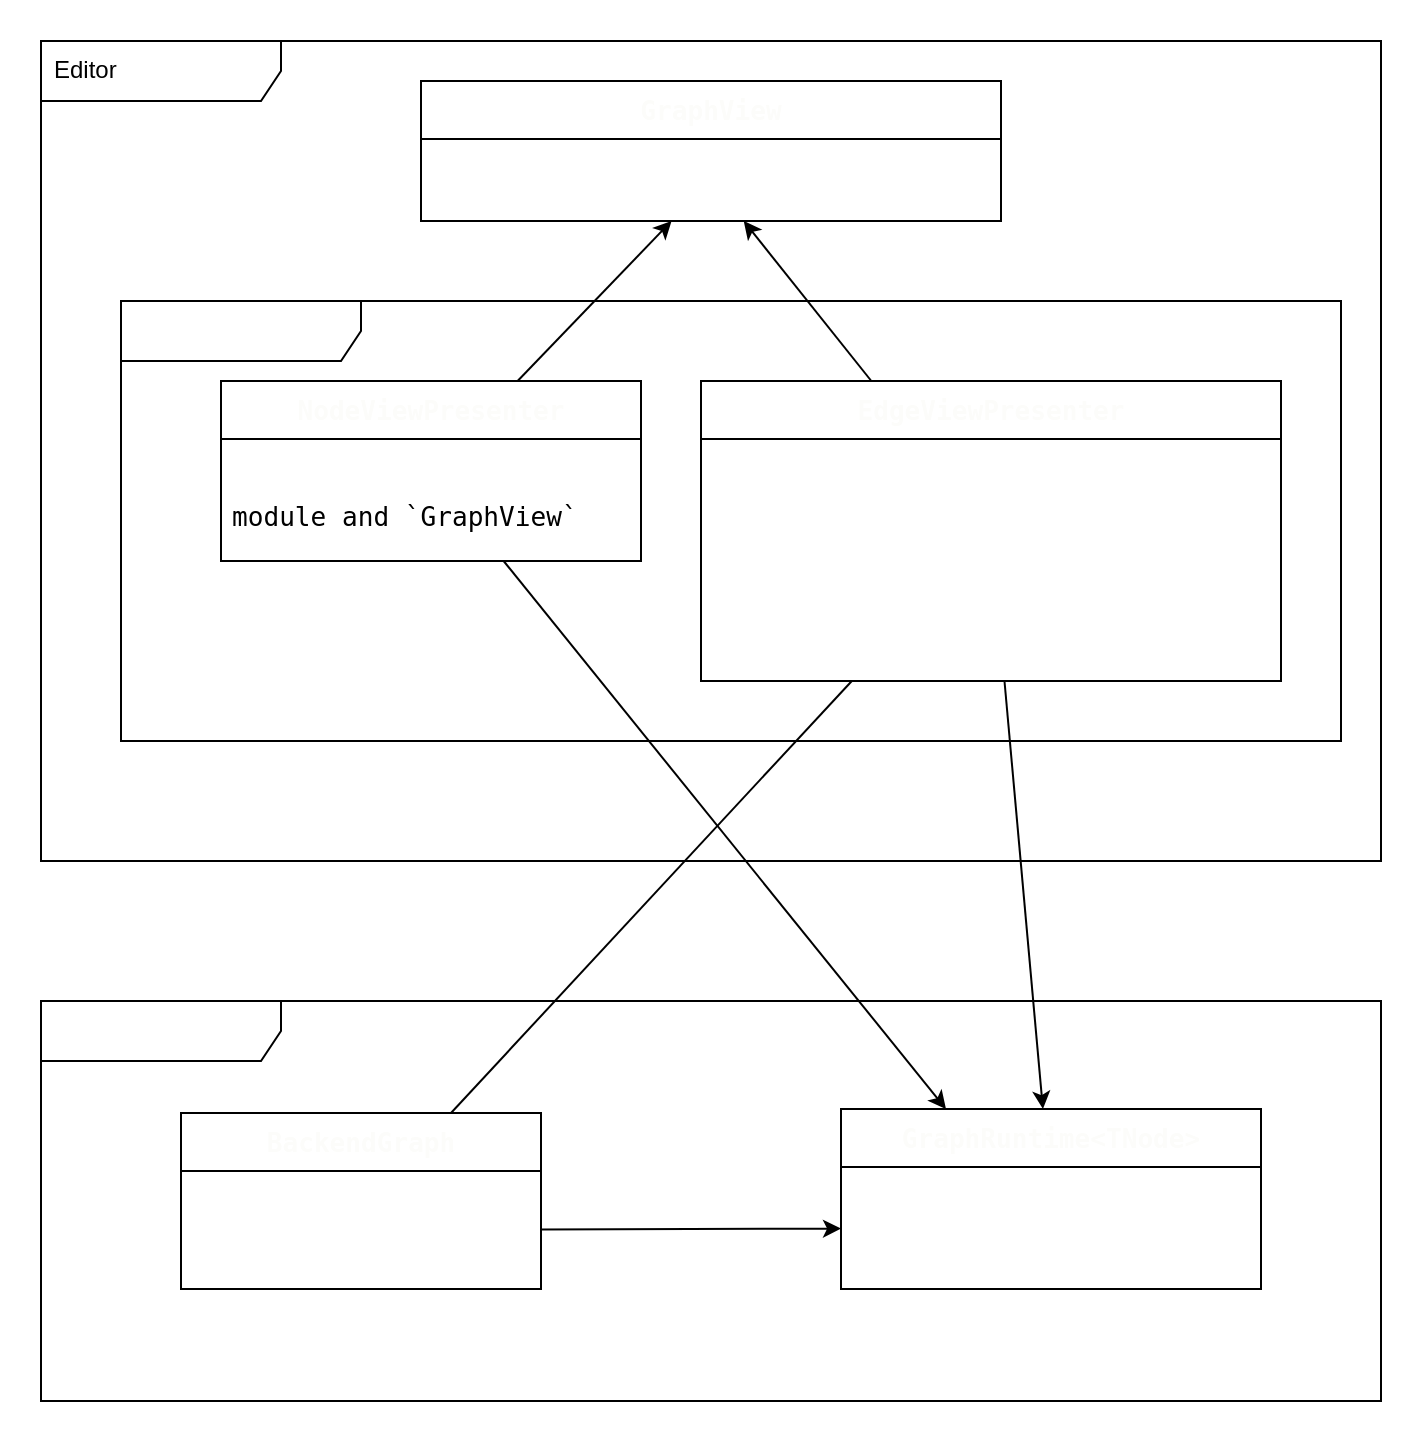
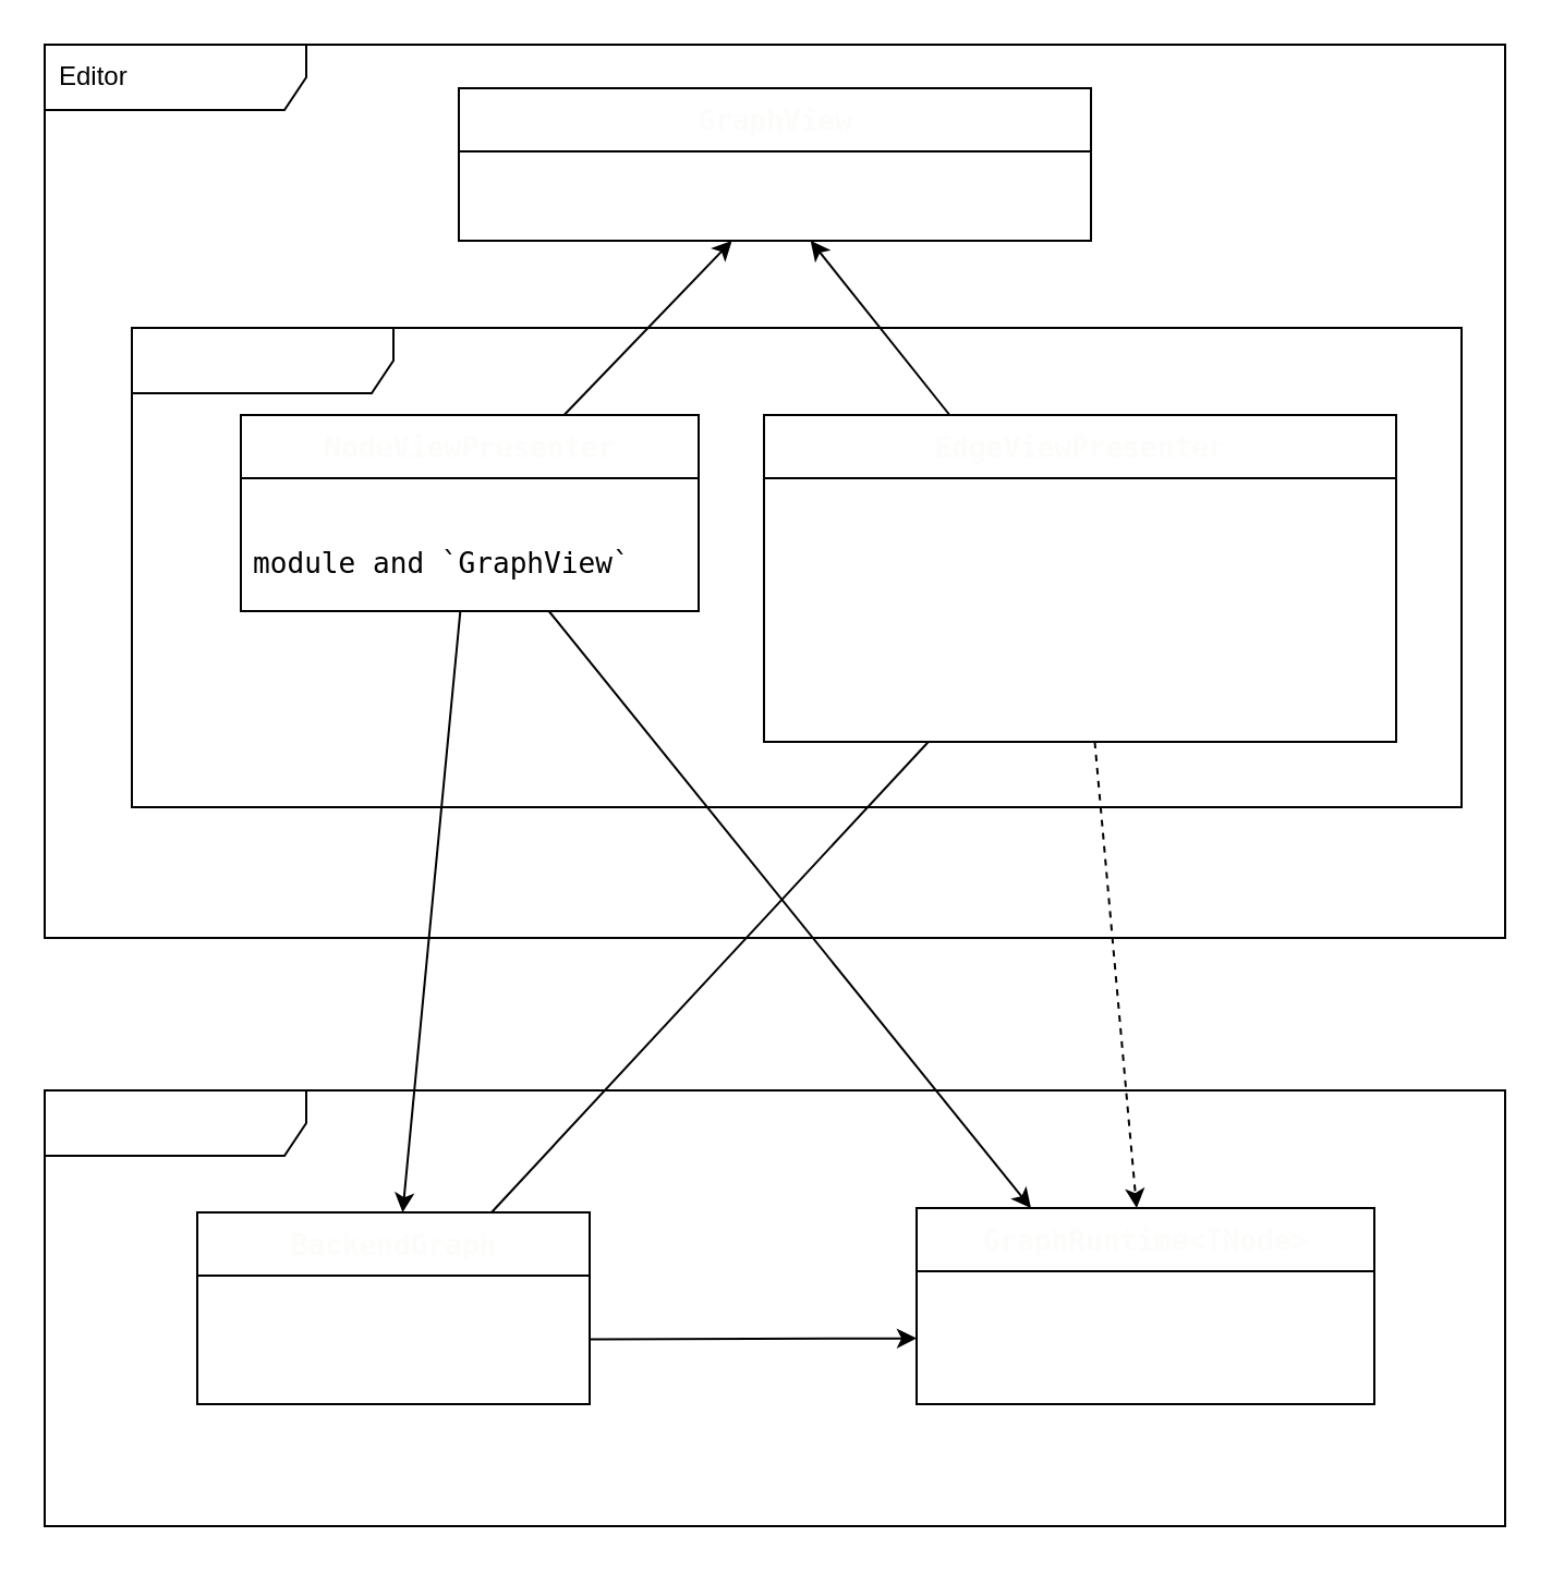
  <mxCell id="0" />
  <mxCell id="1" parent="0" />
  <mxCell id="2" value="Presenters" style="shape=umlFrame;whiteSpace=wrap;html=1;width=120;height=30;boundedLbl=1;verticalAlign=middle;align=left;spacingLeft=5;labelBackgroundColor=none;fontColor=#FFFFFF;" vertex="1" parent="1"><mxGeometry x="60" y="150" width="610" height="220" as="geometry" /></mxCell>
  <mxCell id="3" value="Runtime" style="shape=umlFrame;whiteSpace=wrap;html=1;width=120;height=30;boundedLbl=1;verticalAlign=middle;align=left;spacingLeft=5;labelBackgroundColor=none;fontColor=#FFFFFF;" vertex="1" parent="1"><mxGeometry x="20" y="500" width="670" height="200" as="geometry" /></mxCell>
  <mxCell id="4" value="Editor" style="shape=umlFrame;whiteSpace=wrap;html=1;width=120;height=30;boundedLbl=1;verticalAlign=middle;align=left;spacingLeft=5;" vertex="1" parent="1"><mxGeometry x="20" y="20" width="670" height="410" as="geometry" /></mxCell>
  <mxCell id="5" value="&lt;pre style=&quot;color: rgb(252 , 252 , 250) ; font-family: &amp;#34;fira code&amp;#34; , monospace ; font-size: 9.8pt&quot;&gt;GraphView&lt;/pre&gt;" style="swimlane;fontStyle=1;align=center;verticalAlign=middle;childLayout=stackLayout;horizontal=1;startSize=29;horizontalStack=0;resizeParent=1;resizeParentMax=0;resizeLast=0;collapsible=0;marginBottom=0;html=1;" vertex="1" parent="1"><mxGeometry x="210" y="40" width="290" height="70" as="geometry" /></mxCell>
  <mxCell id="6" value="&lt;pre style=&quot;font-family: &amp;#34;fira code&amp;#34; , monospace ; font-size: 9.8pt&quot;&gt;&lt;span style=&quot;color: rgb(255 , 255 , 255) ; font-style: italic ; font-size: 9.8pt ; white-space: nowrap&quot;&gt;A minimal `Observe` implementation&lt;/span&gt;&lt;br&gt;&lt;/pre&gt;" style="text;html=1;strokeColor=none;fillColor=none;align=left;verticalAlign=middle;spacingLeft=4;spacingRight=4;overflow=hidden;rotatable=0;points=[[0,0.5],[1,0.5]];portConstraint=eastwest;" vertex="1" parent="5"><mxGeometry y="29" width="290" height="41" as="geometry" /></mxCell>
  <mxCell id="7" style="edgeStyle=none;html=1;fontColor=#FFFFFF;" edge="1" parent="1" source="10" target="6"><mxGeometry relative="1" as="geometry" /></mxCell>
+ <mxCell id="8" style="edgeStyle=none;html=1;fontColor=#FFFFFF;" edge="1" parent="1" source="10" target="19"><mxGeometry relative="1" as="geometry" /></mxCell>
  <mxCell id="9" style="edgeStyle=none;html=1;entryX=0.25;entryY=0;entryDx=0;entryDy=0;fontColor=#FFFFFF;" edge="1" parent="1" source="10" target="17"><mxGeometry relative="1" as="geometry" /></mxCell>
  <mxCell id="10" value="&lt;pre style=&quot;color: rgb(252 , 252 , 250) ; font-family: &amp;#34;fira code&amp;#34; , monospace ; font-size: 9.8pt&quot;&gt;NodeViewPresenter&lt;/pre&gt;" style="swimlane;fontStyle=1;align=center;verticalAlign=middle;childLayout=stackLayout;horizontal=1;startSize=29;horizontalStack=0;resizeParent=1;resizeParentMax=0;resizeLast=0;collapsible=0;marginBottom=0;html=1;" vertex="1" parent="1"><mxGeometry x="110" y="190" width="210" height="90" as="geometry" /></mxCell>
  <mxCell id="11" value="&lt;pre style=&quot;font-family: &amp;#34;fira code&amp;#34; , monospace ; font-size: 9.8pt&quot;&gt;&lt;font color=&quot;#ffffff&quot;&gt;&lt;i&gt;synchronize nodes between&lt;br&gt;&lt;/i&gt;&lt;/font&gt;module and `GraphView`&lt;/pre&gt;" style="text;html=1;strokeColor=none;fillColor=none;align=left;verticalAlign=middle;spacingLeft=4;spacingRight=4;overflow=hidden;rotatable=0;points=[[0,0.5],[1,0.5]];portConstraint=eastwest;" vertex="1" parent="10"><mxGeometry y="29" width="210" height="61" as="geometry" /></mxCell>
  <mxCell id="12" style="edgeStyle=none;html=1;fontColor=#FFFFFF;" edge="1" parent="1" source="15" target="6"><mxGeometry relative="1" as="geometry" /></mxCell>
- <mxCell id="13" style="edgeStyle=none;html=1;fontColor=#FFFFFF;" edge="1" parent="1" source="15" target="17"><mxGeometry relative="1" as="geometry" /></mxCell>
+ <mxCell id="13" style="edgeStyle=none;html=1;fontColor=#FFFFFF;dashed=1;" edge="1" parent="1" source="15" target="17"><mxGeometry relative="1" as="geometry" /></mxCell>
  <mxCell id="14" style="edgeStyle=none;html=1;entryX=0.75;entryY=0;entryDx=0;entryDy=0;fontColor=#FFFFFF;endArrow=none;" edge="1" parent="1" source="15" target="19"><mxGeometry relative="1" as="geometry" /></mxCell>
  <mxCell id="15" value="&lt;pre style=&quot;color: rgb(252 , 252 , 250) ; font-family: &amp;#34;fira code&amp;#34; , monospace ; font-size: 9.8pt&quot;&gt;EdgeViewPresenter&lt;/pre&gt;" style="swimlane;fontStyle=1;align=center;verticalAlign=middle;childLayout=stackLayout;horizontal=1;startSize=29;horizontalStack=0;resizeParent=1;resizeParentMax=0;resizeLast=0;collapsible=0;marginBottom=0;html=1;labelBackgroundColor=none;fontColor=#FFFFFF;" vertex="1" parent="1"><mxGeometry x="350" y="190" width="290" height="150" as="geometry" /></mxCell>
  <mxCell id="16" value="&lt;pre style=&quot;font-family: &amp;#34;fira code&amp;#34; , monospace ; font-size: 9.8pt&quot;&gt;&lt;span style=&quot;font-style: italic&quot;&gt;1. Pull edge collection from module&lt;br&gt;&lt;/span&gt;&lt;span style=&quot;font-style: italic&quot;&gt;2. Create `Edge`s into `GraphView`&lt;br&gt;&lt;/span&gt;&lt;span style=&quot;font-style: italic&quot;&gt;3. Observe connection events&lt;br/&gt;   and send events to module&lt;/span&gt;&lt;/pre&gt;" style="text;html=1;strokeColor=none;fillColor=none;align=left;verticalAlign=middle;spacingLeft=4;spacingRight=4;overflow=hidden;rotatable=0;points=[[0,0.5],[1,0.5]];portConstraint=eastwest;labelBackgroundColor=none;fontColor=#FFFFFF;" vertex="1" parent="15"><mxGeometry y="29" width="290" height="121" as="geometry" /></mxCell>
  <mxCell id="17" value="&lt;pre style=&quot;color: rgb(252 , 252 , 250) ; font-family: &amp;#34;fira code&amp;#34; , monospace ; font-size: 9.8pt&quot;&gt;GraphRuntime&amp;lt;TNode&amp;gt;&lt;/pre&gt;" style="swimlane;fontStyle=1;align=center;verticalAlign=middle;childLayout=stackLayout;horizontal=1;startSize=29;horizontalStack=0;resizeParent=1;resizeParentMax=0;resizeLast=0;collapsible=0;marginBottom=0;html=1;labelBackgroundColor=none;fontColor=#FFFFFF;" vertex="1" parent="1"><mxGeometry x="420" y="554" width="210" height="90" as="geometry" /></mxCell>
  <mxCell id="18" value="&lt;pre style=&quot;font-family: &amp;#34;fira code&amp;#34; , monospace ; font-size: 9.8pt&quot;&gt;&lt;span style=&quot;font-style: italic&quot;&gt;Runtime graph data&lt;br/&gt;including nodes and back&lt;/span&gt;&lt;/pre&gt;" style="text;html=1;strokeColor=none;fillColor=none;align=left;verticalAlign=middle;spacingLeft=4;spacingRight=4;overflow=hidden;rotatable=0;points=[[0,0.5],[1,0.5]];portConstraint=eastwest;labelBackgroundColor=none;fontColor=#FFFFFF;" vertex="1" parent="17"><mxGeometry y="29" width="210" height="61" as="geometry" /></mxCell>
  <mxCell id="19" value="&lt;pre style=&quot;color: rgb(252 , 252 , 250) ; font-family: &amp;#34;fira code&amp;#34; , monospace ; font-size: 9.8pt&quot;&gt;BackendGraph&lt;/pre&gt;" style="swimlane;fontStyle=1;align=center;verticalAlign=middle;childLayout=stackLayout;horizontal=1;startSize=29;horizontalStack=0;resizeParent=1;resizeParentMax=0;resizeLast=0;collapsible=0;marginBottom=0;html=1;labelBackgroundColor=none;fontColor=#FFFFFF;" vertex="1" parent="1"><mxGeometry x="90" y="556" width="180" height="88" as="geometry" /></mxCell>
  <mxCell id="20" value="&lt;pre style=&quot;font-family: &amp;#34;fira code&amp;#34; , monospace ; font-size: 9.8pt&quot;&gt;&lt;pre&gt;&lt;code&gt;&lt;font color=&quot;#ffffff&quot;&gt;&lt;i&gt;Data and processing&lt;br&gt;for specifc back-events&lt;/i&gt;&lt;/font&gt;&lt;/code&gt;&lt;/pre&gt;&lt;/pre&gt;" style="text;html=1;strokeColor=none;fillColor=none;align=left;verticalAlign=middle;spacingLeft=4;spacingRight=4;overflow=hidden;rotatable=0;points=[[0,0.5],[1,0.5]];portConstraint=eastwest;labelBackgroundColor=none;fontColor=#FFFFFF;" vertex="1" parent="19"><mxGeometry y="29" width="180" height="59" as="geometry" /></mxCell>
  <mxCell id="21" style="edgeStyle=none;html=1;fontColor=#FFFFFF;" edge="1" parent="1" source="20" target="18"><mxGeometry relative="1" as="geometry" /></mxCell>
